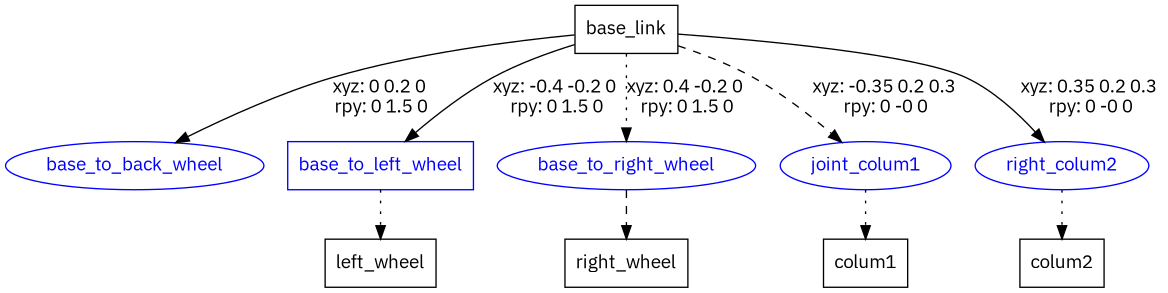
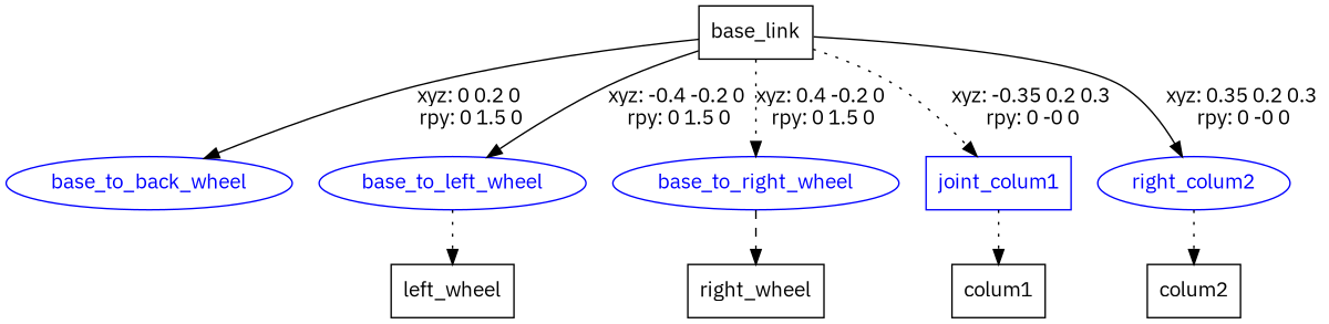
  digraph {
    fontname="IBM Plex Sans"
    node [fontname="IBM Plex Sans" shape=box]
    edge [fontname="IBM Plex Sans" style=dotted]
    n1 [label=base_link]
    base_to_back_wheel [color=blue fontcolor=blue shape=ellipse]
-   base_to_left_wheel [color=blue fontcolor=blue]
+   base_to_left_wheel [color=blue fontcolor=blue shape=ellipse]
    base_to_right_wheel [color=blue fontcolor=blue shape=ellipse]
-   joint_colum1 [color=blue fontcolor=blue shape=ellipse]
+   joint_colum1 [color=blue fontcolor=blue]
    n6 [color=blue fontcolor=blue label=right_colum2 shape=ellipse]
    n7 [label=left_wheel]
    n8 [label=right_wheel]
    n9 [label=colum1]
    n10 [label=colum2]
    n1 -> base_to_back_wheel [label="xyz: 0 0.2 0 \nrpy: 0 1.5 0" style=solid]
    n1 -> base_to_left_wheel [label="xyz: -0.4 -0.2 0 \nrpy: 0 1.5 0" style=solid]
    n1 -> base_to_right_wheel [label="xyz: 0.4 -0.2 0 \nrpy: 0 1.5 0"]
-   n1 -> joint_colum1 [label="xyz: -0.35 0.2 0.3 \nrpy: 0 -0 0" style=dashed]
+   n1 -> joint_colum1 [label="xyz: -0.35 0.2 0.3 \nrpy: 0 -0 0"]
    n1 -> n6 [label="xyz: 0.35 0.2 0.3 \nrpy: 0 -0 0" style=solid]
    base_to_left_wheel -> n7
    base_to_right_wheel -> n8 [style=dashed]
    joint_colum1 -> n9
    n6 -> n10
  }
